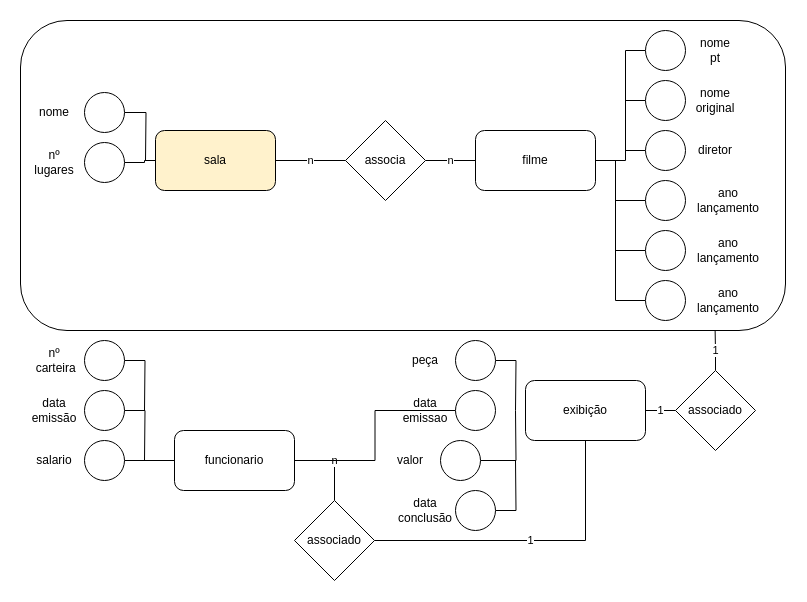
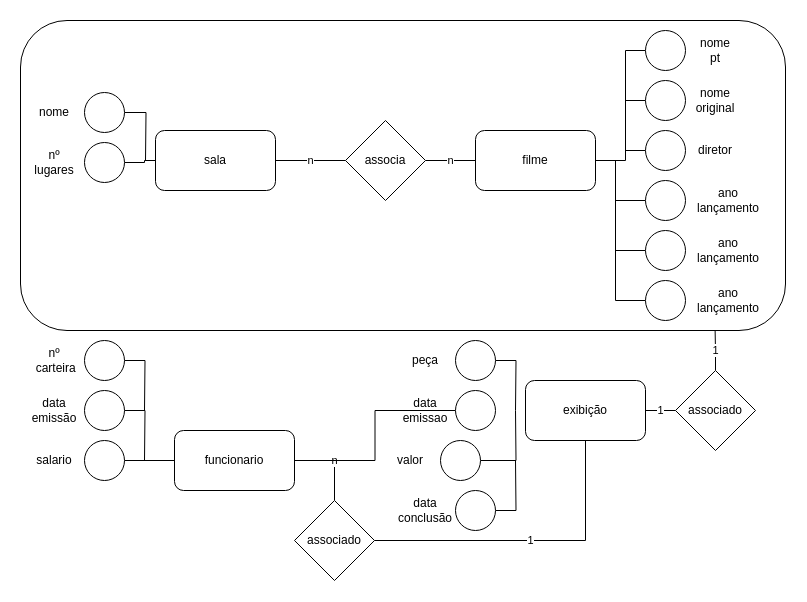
  <mxCell id="0" />
  <mxCell id="1" parent="0" />
  <mxCell id="2" value="n" style="edgeStyle=orthogonalEdgeStyle;rounded=0;orthogonalLoop=1;jettySize=auto;html=1;endArrow=none;endFill=0;exitX=1;exitY=0.5;exitDx=0;exitDy=0;" parent="1" source="13" target="9" edge="1"><mxGeometry relative="1" as="geometry" /></mxCell>
  <mxCell id="3" value="" style="rounded=1;whiteSpace=wrap;html=1;" parent="1" vertex="1"><mxGeometry x="20" width="765" height="310" as="geometry" y="20" /></mxCell>
- <mxCell id="4" value="sala" style="rounded=1;whiteSpace=wrap;html=1;fillColor=#fff2cc;" parent="1" vertex="1"><mxGeometry x="155" y="130" width="120" height="60" as="geometry" /></mxCell>
+ <mxCell id="4" value="sala" style="rounded=1;whiteSpace=wrap;html=1;" parent="1" vertex="1"><mxGeometry x="155" y="130" width="120" height="60" as="geometry" /></mxCell>
  <mxCell id="5" value="n" style="edgeStyle=orthogonalEdgeStyle;rounded=0;orthogonalLoop=1;jettySize=auto;html=1;entryX=1;entryY=0.5;entryDx=0;entryDy=0;endArrow=none;endFill=0;" parent="1" source="7" target="4" edge="1"><mxGeometry relative="1" as="geometry" /></mxCell>
  <mxCell id="6" value="n" style="edgeStyle=orthogonalEdgeStyle;rounded=0;orthogonalLoop=1;jettySize=auto;html=1;entryX=0;entryY=0.5;entryDx=0;entryDy=0;endArrow=none;endFill=0;" parent="1" source="7" target="12" edge="1"><mxGeometry relative="1" as="geometry" /></mxCell>
  <mxCell id="7" value="associa" style="rhombus;whiteSpace=wrap;html=1;" parent="1" vertex="1"><mxGeometry x="345" y="120" width="80" height="80" as="geometry" /></mxCell>
  <mxCell id="8" value="1" style="edgeStyle=orthogonalEdgeStyle;rounded=0;orthogonalLoop=1;jettySize=auto;html=1;entryX=0.5;entryY=1;entryDx=0;entryDy=0;endArrow=none;endFill=0;" parent="1" source="9" target="11" edge="1"><mxGeometry relative="1" as="geometry" /></mxCell>
  <mxCell id="9" value="associado" style="rhombus;whiteSpace=wrap;html=1;" parent="1" vertex="1"><mxGeometry x="294" y="500" width="80" height="80" as="geometry" /></mxCell>
  <mxCell id="10" value="1" style="edgeStyle=orthogonalEdgeStyle;rounded=0;orthogonalLoop=1;jettySize=auto;html=1;exitX=1;exitY=0.5;exitDx=0;exitDy=0;entryX=0;entryY=0.5;entryDx=0;entryDy=0;endArrow=none;endFill=0;" edge="1" parent="1" source="11" target="45"><mxGeometry relative="1" as="geometry" /></mxCell>
  <mxCell id="11" value="exibição" style="rounded=1;whiteSpace=wrap;html=1;" parent="1" vertex="1"><mxGeometry x="525" y="380" width="120" height="60" as="geometry" /></mxCell>
  <mxCell id="12" value="filme" style="rounded=1;whiteSpace=wrap;html=1;" parent="1" vertex="1"><mxGeometry x="475" y="130" width="120" height="60" as="geometry" /></mxCell>
  <mxCell id="13" value="funcionario" style="rounded=1;whiteSpace=wrap;html=1;" parent="1" vertex="1"><mxGeometry x="174" y="430" width="120" height="60" as="geometry" /></mxCell>
  <mxCell id="14" style="edgeStyle=orthogonalEdgeStyle;rounded=0;orthogonalLoop=1;jettySize=auto;html=1;entryX=0;entryY=0.5;entryDx=0;entryDy=0;endArrow=none;endFill=0;" parent="1" source="15" target="13" edge="1"><mxGeometry relative="1" as="geometry" /></mxCell>
  <mxCell id="15" value="salario&lt;br&gt;" style="ellipse;whiteSpace=wrap;html=1;aspect=fixed;spacingRight=100;" parent="1" vertex="1"><mxGeometry x="84" y="440" width="40" height="40" as="geometry" /></mxCell>
  <mxCell id="16" style="edgeStyle=orthogonalEdgeStyle;rounded=0;orthogonalLoop=1;jettySize=auto;html=1;endArrow=none;endFill=0;" parent="1" source="17" edge="1"><mxGeometry relative="1" as="geometry"><mxPoint x="144" y="460" as="targetPoint" /></mxGeometry></mxCell>
  <mxCell id="17" value="data&lt;br&gt;emissão" style="ellipse;whiteSpace=wrap;html=1;aspect=fixed;spacingRight=100;" parent="1" vertex="1"><mxGeometry x="84" y="390" width="40" height="40" as="geometry" /></mxCell>
  <mxCell id="18" style="edgeStyle=orthogonalEdgeStyle;rounded=0;orthogonalLoop=1;jettySize=auto;html=1;endArrow=none;endFill=0;" parent="1" source="19" edge="1"><mxGeometry relative="1" as="geometry"><mxPoint x="144" y="410" as="targetPoint" /></mxGeometry></mxCell>
  <mxCell id="19" value="nº&lt;br&gt;&amp;nbsp;carteira" style="ellipse;whiteSpace=wrap;html=1;aspect=fixed;spacingRight=100;" parent="1" vertex="1"><mxGeometry x="84" y="340" width="40" height="40" as="geometry" /></mxCell>
  <mxCell id="20" style="edgeStyle=orthogonalEdgeStyle;rounded=0;orthogonalLoop=1;jettySize=auto;html=1;endArrow=none;endFill=0;" parent="1" source="21" target="13" edge="1"><mxGeometry relative="1" as="geometry" /></mxCell>
  <mxCell id="21" value="data emissao" style="ellipse;whiteSpace=wrap;html=1;aspect=fixed;spacingRight=100;" parent="1" vertex="1"><mxGeometry x="455" y="390" width="40" height="40" as="geometry" /></mxCell>
  <mxCell id="22" style="edgeStyle=orthogonalEdgeStyle;rounded=0;orthogonalLoop=1;jettySize=auto;html=1;endArrow=none;endFill=0;" parent="1" source="23" edge="1"><mxGeometry relative="1" as="geometry"><mxPoint x="515" y="410" as="targetPoint" /></mxGeometry></mxCell>
  <mxCell id="23" value="valor" style="ellipse;whiteSpace=wrap;html=1;aspect=fixed;spacingRight=100;" parent="1" vertex="1"><mxGeometry x="440" y="440" width="40" height="40" as="geometry" /></mxCell>
  <mxCell id="24" style="edgeStyle=orthogonalEdgeStyle;rounded=0;orthogonalLoop=1;jettySize=auto;html=1;endArrow=none;endFill=0;" parent="1" source="25" edge="1"><mxGeometry relative="1" as="geometry"><mxPoint x="515" y="410" as="targetPoint" /></mxGeometry></mxCell>
  <mxCell id="25" value="peça" style="ellipse;whiteSpace=wrap;html=1;aspect=fixed;spacingRight=100;" parent="1" vertex="1"><mxGeometry x="455" y="340" width="40" height="40" as="geometry" /></mxCell>
  <mxCell id="26" style="edgeStyle=orthogonalEdgeStyle;rounded=0;orthogonalLoop=1;jettySize=auto;html=1;entryX=0;entryY=0.5;entryDx=0;entryDy=0;endArrow=none;endFill=0;" parent="1" source="27" target="4" edge="1"><mxGeometry relative="1" as="geometry" /></mxCell>
  <mxCell id="27" value="nº lugares" style="ellipse;whiteSpace=wrap;html=1;aspect=fixed;spacingLeft=0;spacingRight=100;" parent="1" vertex="1"><mxGeometry x="84" y="142" width="40" height="40" as="geometry" /></mxCell>
  <mxCell id="28" style="edgeStyle=orthogonalEdgeStyle;rounded=0;orthogonalLoop=1;jettySize=auto;html=1;endArrow=none;endFill=0;" parent="1" source="29" edge="1"><mxGeometry relative="1" as="geometry"><mxPoint x="145" y="160" as="targetPoint" /></mxGeometry></mxCell>
  <mxCell id="29" value="nome" style="ellipse;whiteSpace=wrap;html=1;aspect=fixed;spacingLeft=0;spacingRight=100;" parent="1" vertex="1"><mxGeometry x="84" y="92" width="40" height="40" as="geometry" /></mxCell>
  <mxCell id="30" style="edgeStyle=orthogonalEdgeStyle;rounded=0;orthogonalLoop=1;jettySize=auto;html=1;endArrow=none;endFill=0;entryX=1;entryY=0.5;entryDx=0;entryDy=0;" parent="1" source="31" edge="1" target="12"><mxGeometry relative="1" as="geometry"><mxPoint x="625" y="200" as="targetPoint" /><Array as="points"><mxPoint x="615" y="200" /><mxPoint x="615" y="160" /></Array></mxGeometry></mxCell>
  <mxCell id="31" value="ano lançamento&lt;br&gt;" style="ellipse;whiteSpace=wrap;html=1;aspect=fixed;spacingLeft=125;" parent="1" vertex="1"><mxGeometry x="645" y="180" width="40" height="40" as="geometry" /></mxCell>
  <mxCell id="32" style="edgeStyle=orthogonalEdgeStyle;rounded=0;orthogonalLoop=1;jettySize=auto;html=1;endArrow=none;endFill=0;" parent="1" source="33" edge="1"><mxGeometry relative="1" as="geometry"><mxPoint x="625" y="150" as="targetPoint" /></mxGeometry></mxCell>
  <mxCell id="33" value="diretor" style="ellipse;whiteSpace=wrap;html=1;aspect=fixed;spacingLeft=100;" parent="1" vertex="1"><mxGeometry x="645" y="130" width="40" height="40" as="geometry" /></mxCell>
  <mxCell id="34" style="edgeStyle=orthogonalEdgeStyle;rounded=0;orthogonalLoop=1;jettySize=auto;html=1;endArrow=none;endFill=0;" parent="1" source="35" edge="1"><mxGeometry relative="1" as="geometry"><mxPoint x="595" y="150" as="targetPoint" /><Array as="points"><mxPoint x="625" y="100" /><mxPoint x="625" y="160" /><mxPoint x="595" y="160" /></Array></mxGeometry></mxCell>
  <mxCell id="35" value="nome original&lt;br&gt;" style="ellipse;whiteSpace=wrap;html=1;aspect=fixed;spacingLeft=100;" parent="1" vertex="1"><mxGeometry x="645" y="80" width="40" height="40" as="geometry" /></mxCell>
  <mxCell id="36" style="edgeStyle=orthogonalEdgeStyle;rounded=0;orthogonalLoop=1;jettySize=auto;html=1;endArrow=none;endFill=0;" parent="1" source="37" edge="1"><mxGeometry relative="1" as="geometry"><mxPoint x="625" y="150" as="targetPoint" /></mxGeometry></mxCell>
  <mxCell id="37" value="nome pt" style="ellipse;whiteSpace=wrap;html=1;aspect=fixed;spacingLeft=100;" parent="1" vertex="1"><mxGeometry x="645" y="30" width="40" height="40" as="geometry" /></mxCell>
  <mxCell id="38" style="edgeStyle=orthogonalEdgeStyle;rounded=0;orthogonalLoop=1;jettySize=auto;html=1;endArrow=none;endFill=0;" parent="1" source="39" edge="1"><mxGeometry relative="1" as="geometry"><mxPoint x="515" y="460" as="targetPoint" /></mxGeometry></mxCell>
  <mxCell id="39" value="data conclusão" style="ellipse;whiteSpace=wrap;html=1;aspect=fixed;spacingRight=100;" parent="1" vertex="1"><mxGeometry x="455" y="490" width="40" height="40" as="geometry" /></mxCell>
  <mxCell id="40" style="edgeStyle=orthogonalEdgeStyle;rounded=0;orthogonalLoop=1;jettySize=auto;html=1;exitX=0;exitY=0.5;exitDx=0;exitDy=0;endArrow=none;endFill=0;" edge="1" parent="1" source="41"><mxGeometry relative="1" as="geometry"><mxPoint x="595" y="160" as="targetPoint" /><Array as="points"><mxPoint x="615" y="250" /><mxPoint x="615" y="160" /></Array></mxGeometry></mxCell>
  <mxCell id="41" value="ano lançamento&lt;br&gt;" style="ellipse;whiteSpace=wrap;html=1;aspect=fixed;spacingLeft=125;" vertex="1" parent="1"><mxGeometry x="645" y="230" width="40" height="40" as="geometry" /></mxCell>
  <mxCell id="42" style="edgeStyle=orthogonalEdgeStyle;rounded=0;orthogonalLoop=1;jettySize=auto;html=1;exitX=0;exitY=0.5;exitDx=0;exitDy=0;endArrow=none;endFill=0;" edge="1" parent="1" source="43"><mxGeometry relative="1" as="geometry"><mxPoint x="595" y="160" as="targetPoint" /><Array as="points"><mxPoint x="615" y="300" /><mxPoint x="615" y="160" /></Array></mxGeometry></mxCell>
  <mxCell id="43" value="ano lançamento&lt;br&gt;" style="ellipse;whiteSpace=wrap;html=1;aspect=fixed;spacingLeft=125;" vertex="1" parent="1"><mxGeometry x="645" y="280" width="40" height="40" as="geometry" /></mxCell>
  <mxCell id="44" value="1" style="edgeStyle=orthogonalEdgeStyle;rounded=0;orthogonalLoop=1;jettySize=auto;html=1;exitX=0.5;exitY=0;exitDx=0;exitDy=0;entryX=0.908;entryY=1;entryDx=0;entryDy=0;entryPerimeter=0;endArrow=none;endFill=0;" edge="1" parent="1" source="45" target="3"><mxGeometry relative="1" as="geometry" /></mxCell>
  <mxCell id="45" value="associado" style="rhombus;whiteSpace=wrap;html=1;" vertex="1" parent="1"><mxGeometry x="675" y="370" width="80" height="80" as="geometry" /></mxCell>
